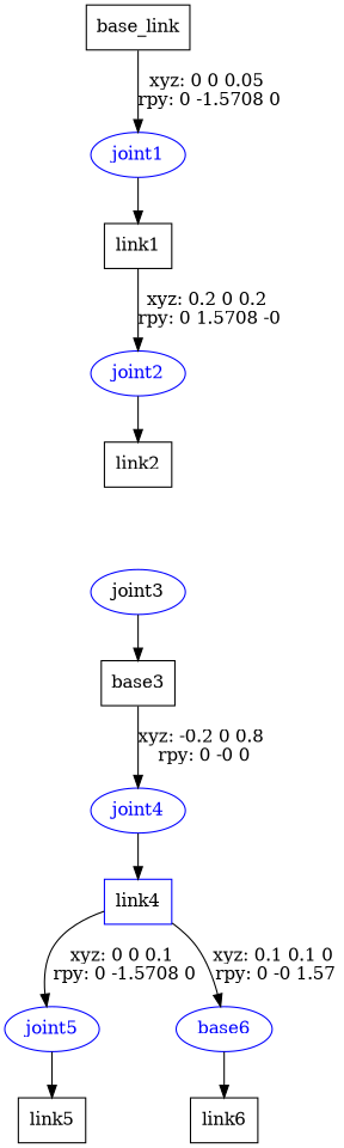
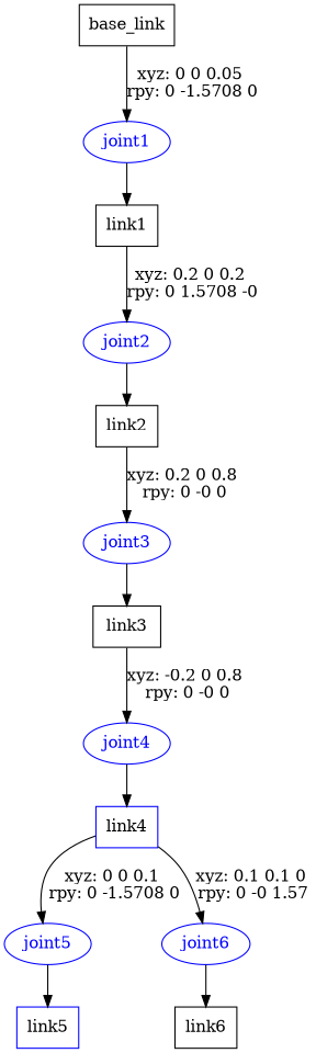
  digraph {
    fontname="DejaVu Serif"
    node [fontname="DejaVu Serif" shape=box color=blue]
    edge [fontname="DejaVu Serif"]
    n1 [label=base_link color=""]
    joint1 [fontcolor=blue shape=ellipse]
    n3 [label=link1 color=""]
    joint2 [fontcolor=blue shape=ellipse]
    n5 [label=link2 color=""]
-   joint3 [fontcolor=black shape=ellipse]
-   n7 [label=base3 color=""]
+   joint3 [fontcolor=blue shape=ellipse]
+   n7 [label=link3 color=""]
    joint4 [fontcolor=blue shape=ellipse]
    n9 [label=link4]
    joint5 [fontcolor=blue shape=ellipse]
-   joint6 [fontcolor=blue shape=ellipse label=base6]
-   n12 [label=link5 color=""]
+   joint6 [fontcolor=blue shape=ellipse]
+   n12 [label=link5]
    n13 [label=link6 color=""]
    n1 -> joint1 [label="xyz: 0 0 0.05 \nrpy: 0 -1.5708 0"]
    joint1 -> n3
    n3 -> joint2 [label="xyz: 0.2 0 0.2 \nrpy: 0 1.5708 -0"]
    joint2 -> n5
+   n5 -> joint3 [label="xyz: 0.2 0 0.8 \nrpy: 0 -0 0"]
    joint3 -> n7
    n7 -> joint4 [label="xyz: -0.2 0 0.8 \nrpy: 0 -0 0"]
    joint4 -> n9
    n9 -> joint5 [label="xyz: 0 0 0.1 \nrpy: 0 -1.5708 0"]
    n9 -> joint6 [label="xyz: 0.1 0.1 0 \nrpy: 0 -0 1.57"]
    joint5 -> n12
    joint6 -> n13
  }
